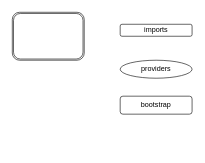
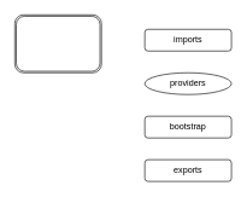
  <mxCell id="0" />
  <mxCell id="1" parent="0" />
  <mxCell id="2" value="" style="shape=ext;double=1;rounded=1;whiteSpace=wrap;html=1;" vertex="1" parent="1"><mxGeometry x="20" y="20" width="120" height="80" as="geometry" /></mxCell>
- <mxCell id="3" value="imports" style="rounded=1;whiteSpace=wrap;html=1;" vertex="1" parent="1"><mxGeometry x="200" y="40" width="120" height="20" as="geometry" /></mxCell>
+ <mxCell id="3" value="imports" style="rounded=1;whiteSpace=wrap;html=1;" vertex="1" parent="1"><mxGeometry x="200" y="40" width="120" height="30" as="geometry" /></mxCell>
  <mxCell id="4" value="bootstrap" style="rounded=1;whiteSpace=wrap;html=1;" vertex="1" parent="1"><mxGeometry x="200" y="160" width="120" height="30" as="geometry" /></mxCell>
+ <mxCell id="5" value="exports" style="rounded=1;whiteSpace=wrap;html=1;" vertex="1" parent="1"><mxGeometry x="200" y="220" width="120" height="30" as="geometry" /></mxCell>
  <mxCell id="6" value="providers" style="ellipse;whiteSpace=wrap;html=1;" vertex="1" parent="1"><mxGeometry x="200" y="100" width="120" height="30" as="geometry" /></mxCell>
